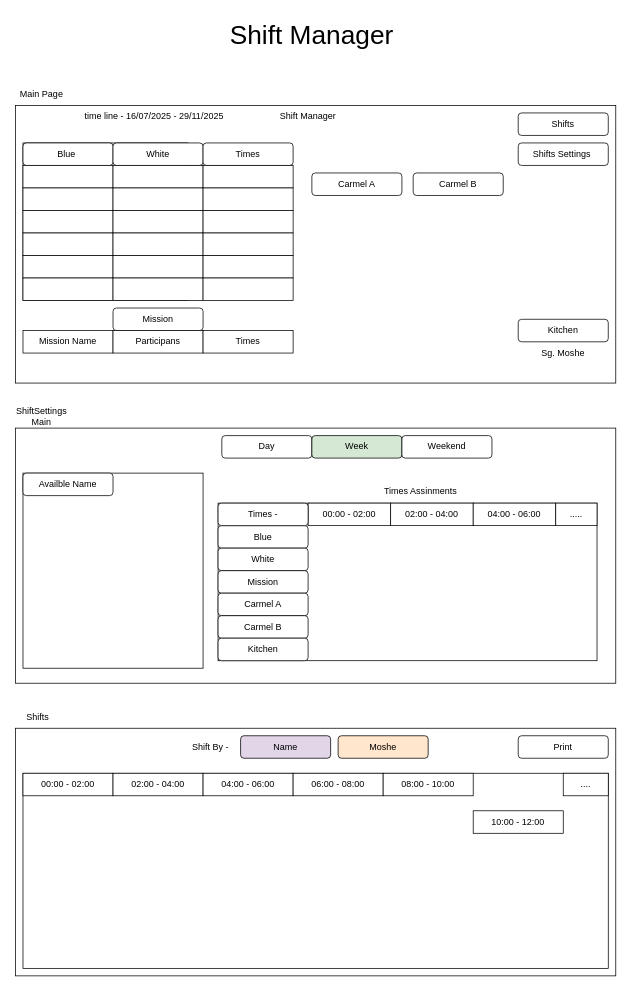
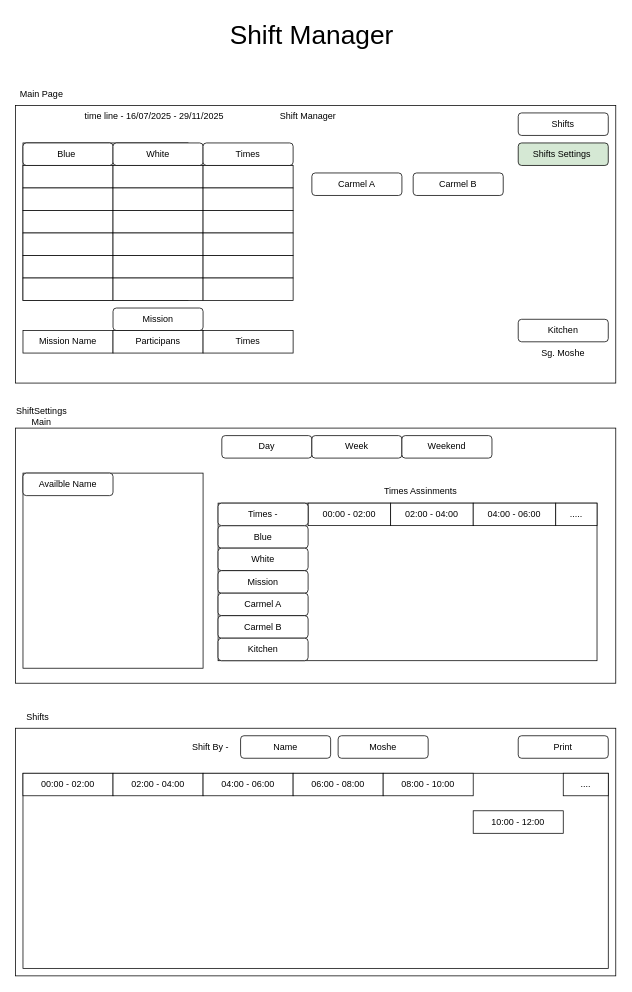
  <mxCell id="0" />
  <mxCell id="1" parent="0" />
  <mxCell id="2" value="Shift Manager" style="text;html=1;align=center;verticalAlign=middle;whiteSpace=wrap;rounded=0;fontSize=35;" vertex="1" parent="1"><mxGeometry x="270" width="290" height="50" as="geometry" y="20" /></mxCell>
  <mxCell id="3" value="" style="rounded=0;whiteSpace=wrap;html=1;" vertex="1" parent="1"><mxGeometry x="20" y="140" width="800" height="370" as="geometry" /></mxCell>
  <mxCell id="4" value="Main Page" style="text;html=1;align=center;verticalAlign=middle;whiteSpace=wrap;rounded=0;" vertex="1" parent="1"><mxGeometry x="20" y="110" width="70" height="30" as="geometry" /></mxCell>
  <mxCell id="5" value="Shift Manager" style="text;html=1;align=center;verticalAlign=middle;whiteSpace=wrap;rounded=0;" vertex="1" parent="1"><mxGeometry x="360" y="140" width="100" height="30" as="geometry" /></mxCell>
  <mxCell id="6" value="time line - 16/07/2025 - 29/11/2025" style="text;html=1;align=center;verticalAlign=middle;whiteSpace=wrap;rounded=0;" vertex="1" parent="1"><mxGeometry x="80" y="140" width="250" height="30" as="geometry" /></mxCell>
- <mxCell id="7" value="Shifts Settings&amp;nbsp;" style="rounded=1;whiteSpace=wrap;html=1;" vertex="1" parent="1"><mxGeometry x="690" y="190" width="120" height="30" as="geometry" /></mxCell>
+ <mxCell id="7" value="Shifts Settings&amp;nbsp;" style="rounded=1;whiteSpace=wrap;html=1;fillColor=#d5e8d4;" vertex="1" parent="1"><mxGeometry x="690" y="190" width="120" height="30" as="geometry" /></mxCell>
  <mxCell id="8" value="Shifts" style="rounded=1;whiteSpace=wrap;html=1;" vertex="1" parent="1"><mxGeometry x="690" y="150" width="120" height="30" as="geometry" /></mxCell>
  <mxCell id="9" value="" style="rounded=0;whiteSpace=wrap;html=1;" vertex="1" parent="1"><mxGeometry x="30" y="190" width="220" height="210" as="geometry" /></mxCell>
  <mxCell id="10" value="Blue&amp;nbsp;" style="rounded=1;whiteSpace=wrap;html=1;" vertex="1" parent="1"><mxGeometry x="30" y="190" width="120" height="30" as="geometry" /></mxCell>
  <mxCell id="11" value="White" style="rounded=1;whiteSpace=wrap;html=1;" vertex="1" parent="1"><mxGeometry x="150" y="190" width="120" height="30" as="geometry" /></mxCell>
  <mxCell id="12" value="Kitchen" style="rounded=1;whiteSpace=wrap;html=1;" vertex="1" parent="1"><mxGeometry x="690" y="425" width="120" height="30" as="geometry" /></mxCell>
  <mxCell id="13" value="Mission" style="rounded=1;whiteSpace=wrap;html=1;" vertex="1" parent="1"><mxGeometry x="150" y="410" width="120" height="30" as="geometry" /></mxCell>
  <mxCell id="14" value="Times" style="rounded=1;whiteSpace=wrap;html=1;" vertex="1" parent="1"><mxGeometry x="270" y="190" width="120" height="30" as="geometry" /></mxCell>
  <mxCell id="15" value="" style="rounded=0;whiteSpace=wrap;html=1;" vertex="1" parent="1"><mxGeometry x="30" y="220" width="120" height="30" as="geometry" /></mxCell>
  <mxCell id="16" value="" style="rounded=0;whiteSpace=wrap;html=1;" vertex="1" parent="1"><mxGeometry x="30" y="250" width="120" height="30" as="geometry" /></mxCell>
  <mxCell id="17" value="" style="rounded=0;whiteSpace=wrap;html=1;" vertex="1" parent="1"><mxGeometry x="30" y="280" width="120" height="30" as="geometry" /></mxCell>
  <mxCell id="18" value="" style="rounded=0;whiteSpace=wrap;html=1;" vertex="1" parent="1"><mxGeometry x="30" y="310" width="120" height="30" as="geometry" /></mxCell>
  <mxCell id="19" value="" style="rounded=0;whiteSpace=wrap;html=1;" vertex="1" parent="1"><mxGeometry x="30" y="340" width="120" height="30" as="geometry" /></mxCell>
  <mxCell id="20" value="" style="rounded=0;whiteSpace=wrap;html=1;" vertex="1" parent="1"><mxGeometry x="30" y="370" width="120" height="30" as="geometry" /></mxCell>
  <mxCell id="21" value="" style="rounded=0;whiteSpace=wrap;html=1;" vertex="1" parent="1"><mxGeometry x="150" y="220" width="120" height="30" as="geometry" /></mxCell>
  <mxCell id="22" value="" style="rounded=0;whiteSpace=wrap;html=1;" vertex="1" parent="1"><mxGeometry x="150" y="250" width="120" height="30" as="geometry" /></mxCell>
  <mxCell id="23" value="" style="rounded=0;whiteSpace=wrap;html=1;" vertex="1" parent="1"><mxGeometry x="150" y="280" width="120" height="30" as="geometry" /></mxCell>
  <mxCell id="24" value="" style="rounded=0;whiteSpace=wrap;html=1;" vertex="1" parent="1"><mxGeometry x="150" y="310" width="120" height="30" as="geometry" /></mxCell>
  <mxCell id="25" value="" style="rounded=0;whiteSpace=wrap;html=1;" vertex="1" parent="1"><mxGeometry x="150" y="340" width="120" height="30" as="geometry" /></mxCell>
  <mxCell id="26" value="" style="rounded=0;whiteSpace=wrap;html=1;" vertex="1" parent="1"><mxGeometry x="150" y="370" width="120" height="30" as="geometry" /></mxCell>
  <mxCell id="27" value="" style="rounded=0;whiteSpace=wrap;html=1;" vertex="1" parent="1"><mxGeometry x="270" y="220" width="120" height="30" as="geometry" /></mxCell>
  <mxCell id="28" value="" style="rounded=0;whiteSpace=wrap;html=1;" vertex="1" parent="1"><mxGeometry x="270" y="250" width="120" height="30" as="geometry" /></mxCell>
  <mxCell id="29" value="" style="rounded=0;whiteSpace=wrap;html=1;" vertex="1" parent="1"><mxGeometry x="270" y="280" width="120" height="30" as="geometry" /></mxCell>
  <mxCell id="30" value="" style="rounded=0;whiteSpace=wrap;html=1;" vertex="1" parent="1"><mxGeometry x="270" y="310" width="120" height="30" as="geometry" /></mxCell>
  <mxCell id="31" value="" style="rounded=0;whiteSpace=wrap;html=1;" vertex="1" parent="1"><mxGeometry x="270" y="340" width="120" height="30" as="geometry" /></mxCell>
  <mxCell id="32" value="" style="rounded=0;whiteSpace=wrap;html=1;" vertex="1" parent="1"><mxGeometry x="270" y="370" width="120" height="30" as="geometry" /></mxCell>
  <mxCell id="33" value="Sg. Moshe" style="text;html=1;align=center;verticalAlign=middle;whiteSpace=wrap;rounded=0;" vertex="1" parent="1"><mxGeometry x="720" y="455" width="60" height="30" as="geometry" /></mxCell>
  <mxCell id="34" value="Mission Name" style="rounded=0;whiteSpace=wrap;html=1;" vertex="1" parent="1"><mxGeometry x="30" y="440" width="120" height="30" as="geometry" /></mxCell>
  <mxCell id="35" value="Participans" style="rounded=0;whiteSpace=wrap;html=1;" vertex="1" parent="1"><mxGeometry x="150" y="440" width="120" height="30" as="geometry" /></mxCell>
  <mxCell id="36" value="Times" style="rounded=0;whiteSpace=wrap;html=1;" vertex="1" parent="1"><mxGeometry x="270" y="440" width="120" height="30" as="geometry" /></mxCell>
  <mxCell id="37" value="Carmel A" style="rounded=1;whiteSpace=wrap;html=1;" vertex="1" parent="1"><mxGeometry x="415" y="230" width="120" height="30" as="geometry" /></mxCell>
  <mxCell id="38" value="Carmel B" style="rounded=1;whiteSpace=wrap;html=1;" vertex="1" parent="1"><mxGeometry x="550" y="230" width="120" height="30" as="geometry" /></mxCell>
  <mxCell id="39" value="" style="rounded=0;whiteSpace=wrap;html=1;" vertex="1" parent="1"><mxGeometry x="20" y="570" width="800" height="340" as="geometry" /></mxCell>
  <mxCell id="40" value="ShiftSettings Main" style="text;html=1;align=center;verticalAlign=middle;whiteSpace=wrap;rounded=0;" vertex="1" parent="1"><mxGeometry x="20" y="540" width="70" height="30" as="geometry" /></mxCell>
  <mxCell id="41" value="" style="rounded=0;whiteSpace=wrap;html=1;" vertex="1" parent="1"><mxGeometry x="30" y="630" width="240" height="260" as="geometry" /></mxCell>
  <mxCell id="42" value="Availble Name" style="rounded=1;whiteSpace=wrap;html=1;" vertex="1" parent="1"><mxGeometry x="30" y="630" width="120" height="30" as="geometry" /></mxCell>
  <mxCell id="43" value="Day" style="rounded=1;whiteSpace=wrap;html=1;" vertex="1" parent="1"><mxGeometry x="295" y="580" width="120" height="30" as="geometry" /></mxCell>
- <mxCell id="44" value="Week" style="rounded=1;whiteSpace=wrap;html=1;fillColor=#d5e8d4;" vertex="1" parent="1"><mxGeometry x="415" y="580" width="120" height="30" as="geometry" /></mxCell>
+ <mxCell id="44" value="Week" style="rounded=1;whiteSpace=wrap;html=1;" vertex="1" parent="1"><mxGeometry x="415" y="580" width="120" height="30" as="geometry" /></mxCell>
  <mxCell id="45" value="Weekend" style="rounded=1;whiteSpace=wrap;html=1;" vertex="1" parent="1"><mxGeometry x="535" y="580" width="120" height="30" as="geometry" /></mxCell>
  <mxCell id="46" value="" style="rounded=0;whiteSpace=wrap;html=1;" vertex="1" parent="1"><mxGeometry x="290" y="670" width="505" height="210" as="geometry" /></mxCell>
  <mxCell id="47" value="Times Assinments" style="text;html=1;align=center;verticalAlign=middle;whiteSpace=wrap;rounded=0;" vertex="1" parent="1"><mxGeometry x="500" y="640" width="120" height="30" as="geometry" /></mxCell>
  <mxCell id="48" value="Blue" style="rounded=1;whiteSpace=wrap;html=1;" vertex="1" parent="1"><mxGeometry x="290" y="700" width="120" height="30" as="geometry" /></mxCell>
  <mxCell id="49" value="White" style="rounded=1;whiteSpace=wrap;html=1;" vertex="1" parent="1"><mxGeometry x="290" y="730" width="120" height="30" as="geometry" /></mxCell>
  <mxCell id="50" value="Mission" style="rounded=1;whiteSpace=wrap;html=1;" vertex="1" parent="1"><mxGeometry x="290" y="760" width="120" height="30" as="geometry" /></mxCell>
  <mxCell id="51" value="Carmel A" style="rounded=1;whiteSpace=wrap;html=1;" vertex="1" parent="1"><mxGeometry x="290" y="790" width="120" height="30" as="geometry" /></mxCell>
  <mxCell id="52" value="Carmel B" style="rounded=1;whiteSpace=wrap;html=1;" vertex="1" parent="1"><mxGeometry x="290" y="820" width="120" height="30" as="geometry" /></mxCell>
  <mxCell id="53" value="Kitchen" style="rounded=1;whiteSpace=wrap;html=1;" vertex="1" parent="1"><mxGeometry x="290" y="850" width="120" height="30" as="geometry" /></mxCell>
  <mxCell id="54" value="00:00 - 02:00" style="rounded=0;whiteSpace=wrap;html=1;" vertex="1" parent="1"><mxGeometry x="410" y="670" width="110" height="30" as="geometry" /></mxCell>
  <mxCell id="55" value="Times -" style="rounded=1;whiteSpace=wrap;html=1;" vertex="1" parent="1"><mxGeometry x="290" y="670" width="120" height="30" as="geometry" /></mxCell>
  <mxCell id="56" value="02:00 - 04:00" style="rounded=0;whiteSpace=wrap;html=1;" vertex="1" parent="1"><mxGeometry x="520" y="670" width="110" height="30" as="geometry" /></mxCell>
  <mxCell id="57" value="04:00 - 06:00" style="rounded=0;whiteSpace=wrap;html=1;" vertex="1" parent="1"><mxGeometry x="630" y="670" width="110" height="30" as="geometry" /></mxCell>
  <mxCell id="58" value="....." style="rounded=0;whiteSpace=wrap;html=1;" vertex="1" parent="1"><mxGeometry x="740" y="670" width="55" height="30" as="geometry" /></mxCell>
  <mxCell id="59" value="" style="rounded=0;whiteSpace=wrap;html=1;" vertex="1" parent="1"><mxGeometry x="20" y="970" width="800" height="330" as="geometry" /></mxCell>
  <mxCell id="60" value="Shifts" style="text;html=1;align=center;verticalAlign=middle;whiteSpace=wrap;rounded=0;" vertex="1" parent="1"><mxGeometry x="20" y="940" width="60" height="30" as="geometry" /></mxCell>
- <mxCell id="61" value="Name" style="rounded=1;whiteSpace=wrap;html=1;fillColor=#e1d5e7;" vertex="1" parent="1"><mxGeometry x="320" y="980" width="120" height="30" as="geometry" /></mxCell>
+ <mxCell id="61" value="Name" style="rounded=1;whiteSpace=wrap;html=1;" vertex="1" parent="1"><mxGeometry x="320" y="980" width="120" height="30" as="geometry" /></mxCell>
  <mxCell id="62" value="&lt;span style=&quot;color: rgb(0, 0, 0);&quot;&gt;Shift By -&lt;/span&gt;" style="text;html=1;align=center;verticalAlign=middle;whiteSpace=wrap;rounded=0;" vertex="1" parent="1"><mxGeometry x="250" y="980" width="60" height="30" as="geometry" /></mxCell>
- <mxCell id="63" value="Moshe" style="rounded=1;whiteSpace=wrap;html=1;fillColor=#ffe6cc;" vertex="1" parent="1"><mxGeometry x="450" y="980" width="120" height="30" as="geometry" /></mxCell>
+ <mxCell id="63" value="Moshe" style="rounded=1;whiteSpace=wrap;html=1;" vertex="1" parent="1"><mxGeometry x="450" y="980" width="120" height="30" as="geometry" /></mxCell>
  <mxCell id="64" value="" style="rounded=0;whiteSpace=wrap;html=1;" vertex="1" parent="1"><mxGeometry x="30" y="1030" width="780" height="260" as="geometry" /></mxCell>
  <mxCell id="65" value="00:00 - 02:00" style="rounded=0;whiteSpace=wrap;html=1;" vertex="1" parent="1"><mxGeometry x="30" y="1030" width="120" height="30" as="geometry" /></mxCell>
  <mxCell id="66" value="02:00 - 04:00" style="rounded=0;whiteSpace=wrap;html=1;" vertex="1" parent="1"><mxGeometry x="150" y="1030" width="120" height="30" as="geometry" /></mxCell>
  <mxCell id="67" value="04:00 - 06:00" style="rounded=0;whiteSpace=wrap;html=1;" vertex="1" parent="1"><mxGeometry x="270" y="1030" width="120" height="30" as="geometry" /></mxCell>
  <mxCell id="68" value="06:00 - 08:00" style="rounded=0;whiteSpace=wrap;html=1;" vertex="1" parent="1"><mxGeometry x="390" y="1030" width="120" height="30" as="geometry" /></mxCell>
  <mxCell id="69" value="08:00 - 10:00" style="rounded=0;whiteSpace=wrap;html=1;" vertex="1" parent="1"><mxGeometry x="510" y="1030" width="120" height="30" as="geometry" /></mxCell>
  <mxCell id="70" value="10:00 - 12:00" style="rounded=0;whiteSpace=wrap;html=1;" vertex="1" parent="1"><mxGeometry x="630" y="1080" width="120" height="30" as="geometry" /></mxCell>
  <mxCell id="71" value="...." style="rounded=0;whiteSpace=wrap;html=1;" vertex="1" parent="1"><mxGeometry x="750" y="1030" width="60" height="30" as="geometry" /></mxCell>
  <mxCell id="72" value="Print" style="rounded=1;whiteSpace=wrap;html=1;" vertex="1" parent="1"><mxGeometry x="690" y="980" width="120" height="30" as="geometry" /></mxCell>
